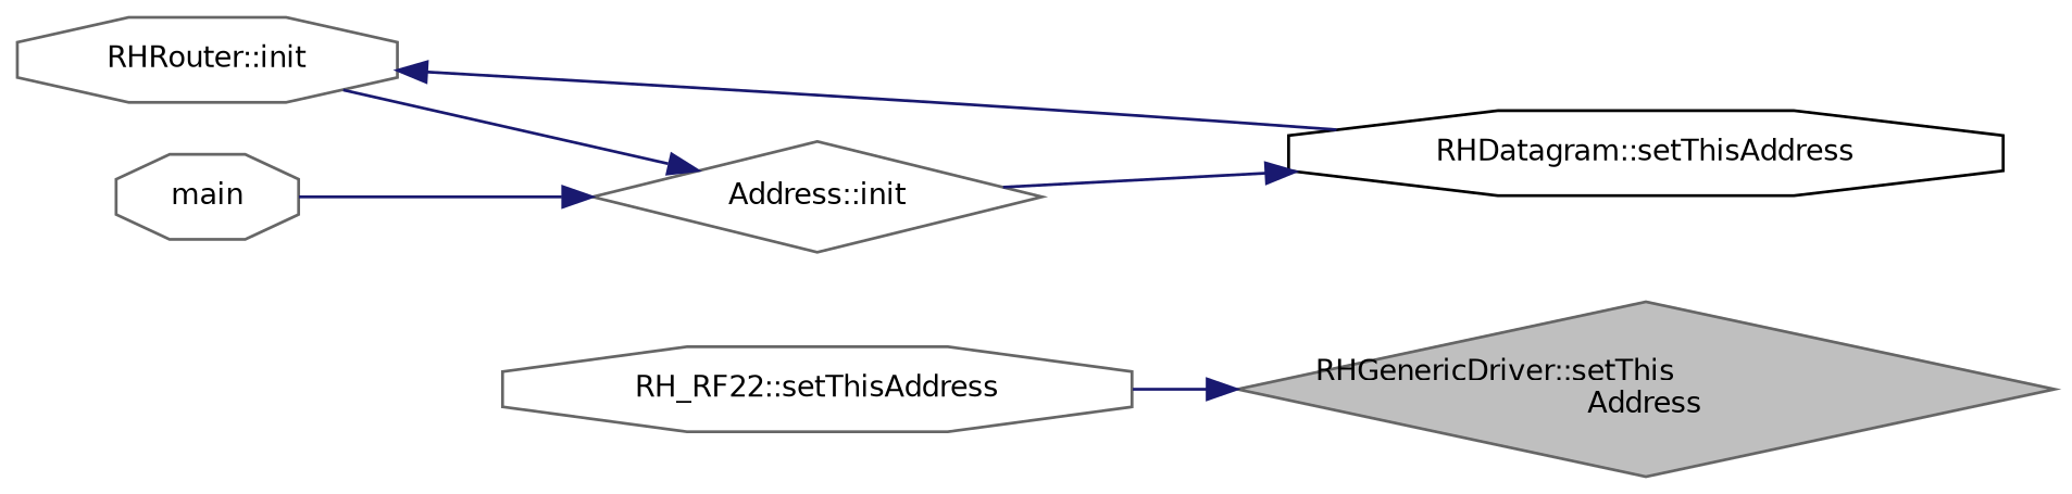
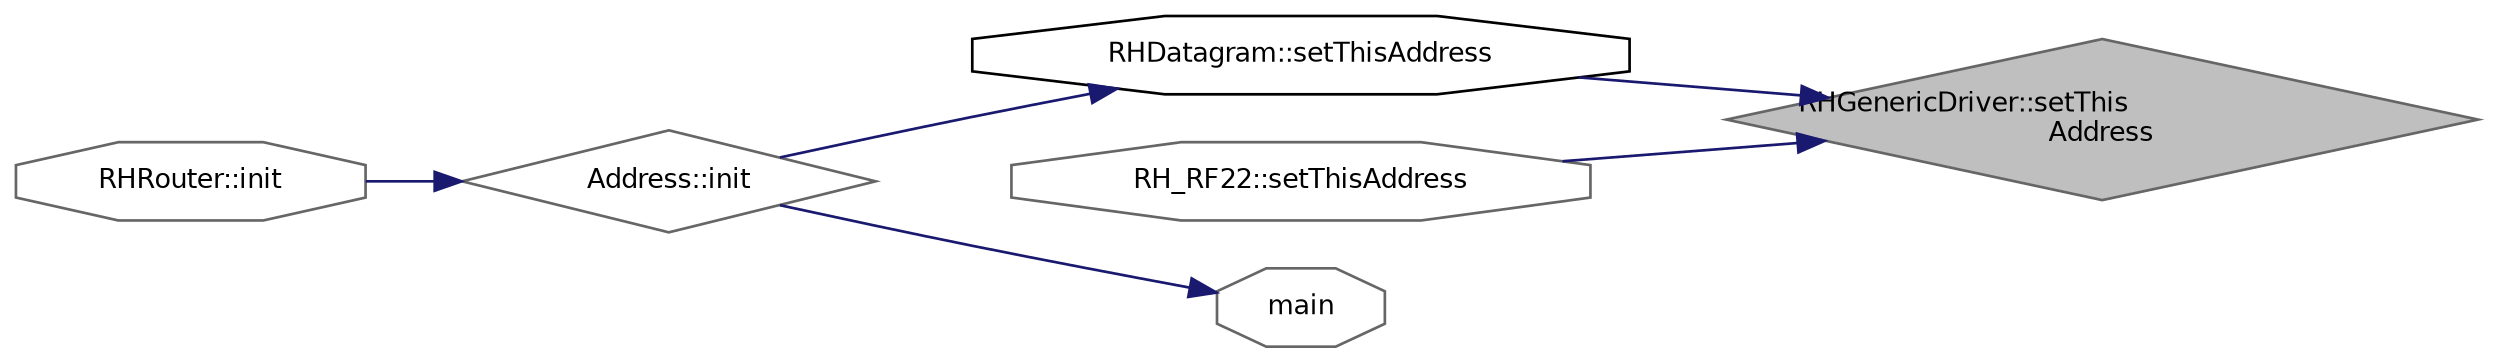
  digraph {
    rankdir=RL
    node [color=gray40 fillcolor=white fontname=Helvetica fontsize=10 shape=octagon style=filled]
    edge [color=midnightblue dir=back fontname=Helvetica fontsize=10 labelfontname=Helvetica labelfontsize=10 style=solid]
    n1 [fillcolor=grey75 fontcolor=black height=0.2 label="RHGenericDriver::setThis\lAddress" shape=diamond width=0.4]
    n2 [color=black height=0.2 label="RHDatagram::setThisAddress" width=0.4]
    n3 [height=0.2 label="RH_RF22::setThisAddress" width=0.4]
    n4 [height=0.2 label="Address::init" shape=diamond width=0.4]
    n5 [height=0.2 label="RHRouter::init" width=0.4]
    n6 [height=0.2 label=main width=0.4]
-   n5 -> n2
+   n1 -> n2
    n1 -> n3
    n2 -> n4
    n4 -> n5
-   n4 -> n6
+   n6 -> n4
  }
